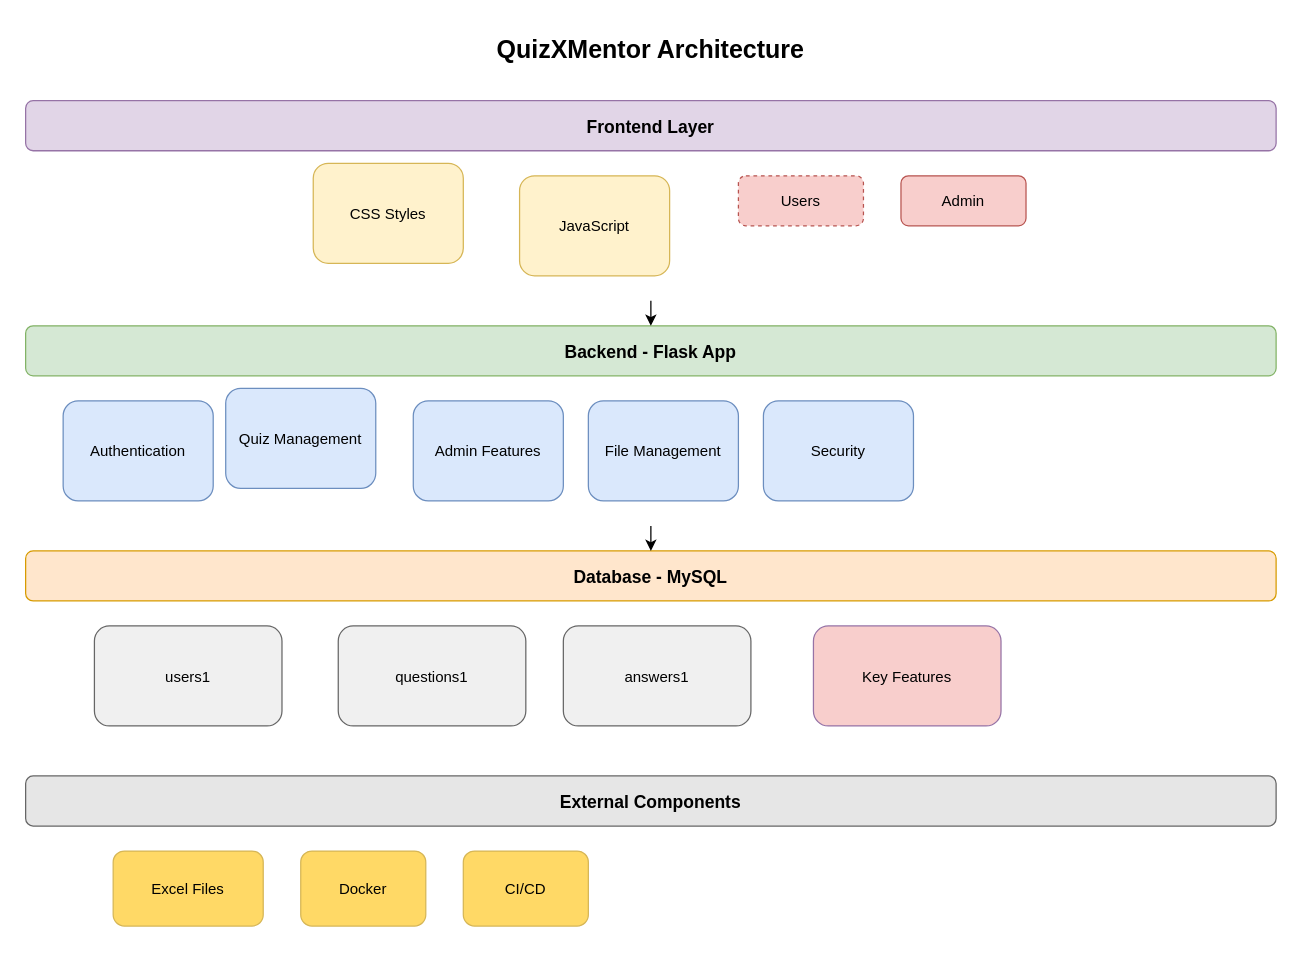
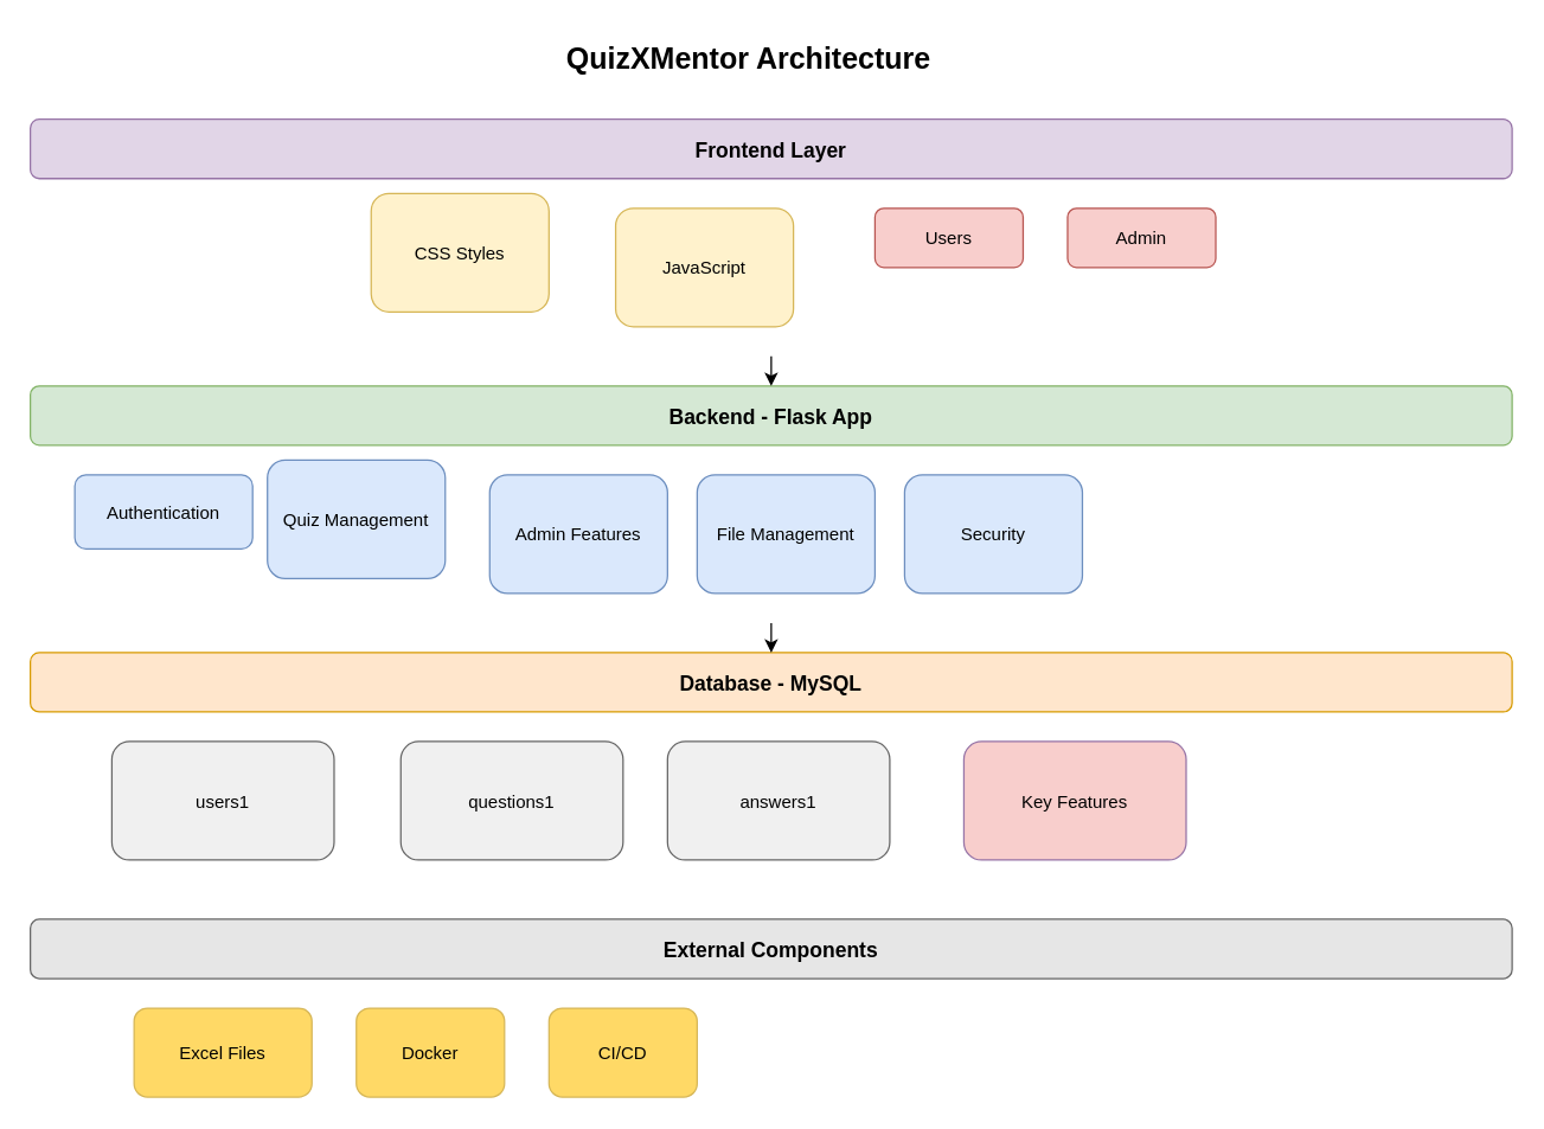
  <mxCell id="0" />
  <mxCell id="1" parent="0" />
- <mxCell id="2" value="QuizXMentor Architecture" style="text;fontSize=20;fontStyle=1;align=center;" vertex="1" parent="1"><mxGeometry x="370" y="20" width="300" height="30" as="geometry" /></mxCell>
+ <mxCell id="2" value="QuizXMentor Architecture" style="text;fontSize=20;fontStyle=1;align=center;" vertex="1" parent="1"><mxGeometry x="355" y="20" width="300" height="30" as="geometry" /></mxCell>
  <mxCell id="3" value="Frontend Layer" style="rounded=1;fillColor=#e1d5e7;strokeColor=#9673a6;fontSize=14;fontStyle=1;" vertex="1" parent="1"><mxGeometry x="20" y="80" width="1000" height="40" as="geometry" /></mxCell>
  <mxCell id="4" value="CSS Styles" style="rounded=1;fillColor=#fff2cc;strokeColor=#d6b656;" vertex="1" parent="1"><mxGeometry x="250" y="130" width="120" height="80" as="geometry" /></mxCell>
  <mxCell id="5" value="JavaScript" style="rounded=1;fillColor=#fff2cc;strokeColor=#d6b656;" vertex="1" parent="1"><mxGeometry x="415" y="140" width="120" height="80" as="geometry" /></mxCell>
- <mxCell id="6" value="Users" style="rounded=1;fillColor=#f8cecc;strokeColor=#b85450;dashed=1;" vertex="1" parent="1"><mxGeometry x="590" y="140" width="100" height="40" as="geometry" /></mxCell>
+ <mxCell id="6" value="Users" style="rounded=1;fillColor=#f8cecc;strokeColor=#b85450;" vertex="1" parent="1"><mxGeometry x="590" y="140" width="100" height="40" as="geometry" /></mxCell>
  <mxCell id="7" value="Admin" style="rounded=1;fillColor=#f8cecc;strokeColor=#b85450;" vertex="1" parent="1"><mxGeometry x="720" y="140" width="100" height="40" as="geometry" /></mxCell>
  <mxCell id="8" value="Backend - Flask App" style="rounded=1;fillColor=#d5e8d4;strokeColor=#82b366;fontSize=14;fontStyle=1;" vertex="1" parent="1"><mxGeometry x="20" y="260" width="1000" height="40" as="geometry" /></mxCell>
- <mxCell id="9" value="Authentication" style="rounded=1;fillColor=#dae8fc;strokeColor=#6c8ebf;" vertex="1" parent="1"><mxGeometry x="50" y="320" width="120" height="80" as="geometry" /></mxCell>
+ <mxCell id="9" value="Authentication" style="rounded=1;fillColor=#dae8fc;strokeColor=#6c8ebf;" vertex="1" parent="1"><mxGeometry x="50" y="320" width="120" height="50" as="geometry" /></mxCell>
  <mxCell id="10" value="Quiz Management" style="rounded=1;fillColor=#dae8fc;strokeColor=#6c8ebf;" vertex="1" parent="1"><mxGeometry x="180" y="310" width="120" height="80" as="geometry" /></mxCell>
  <mxCell id="11" value="Admin Features" style="rounded=1;fillColor=#dae8fc;strokeColor=#6c8ebf;" vertex="1" parent="1"><mxGeometry x="330" y="320" width="120" height="80" as="geometry" /></mxCell>
  <mxCell id="12" value="File Management" style="rounded=1;fillColor=#dae8fc;strokeColor=#6c8ebf;" vertex="1" parent="1"><mxGeometry x="470" y="320" width="120" height="80" as="geometry" /></mxCell>
  <mxCell id="13" value="Security" style="rounded=1;fillColor=#dae8fc;strokeColor=#6c8ebf;" vertex="1" parent="1"><mxGeometry x="610" y="320" width="120" height="80" as="geometry" /></mxCell>
  <mxCell id="14" value="Database - MySQL" style="rounded=1;fillColor=#ffe6cc;strokeColor=#d79b00;fontSize=14;fontStyle=1;" vertex="1" parent="1"><mxGeometry x="20" y="440" width="1000" height="40" as="geometry" /></mxCell>
  <mxCell id="15" value="users1" style="rounded=1;fillColor=#f0f0f0;strokeColor=#666666;" vertex="1" parent="1"><mxGeometry x="75" y="500" width="150" height="80" as="geometry" /></mxCell>
  <mxCell id="16" value="questions1" style="rounded=1;fillColor=#f0f0f0;strokeColor=#666666;" vertex="1" parent="1"><mxGeometry x="270" y="500" width="150" height="80" as="geometry" /></mxCell>
  <mxCell id="17" value="answers1" style="rounded=1;fillColor=#f0f0f0;strokeColor=#666666;" vertex="1" parent="1"><mxGeometry x="450" y="500" width="150" height="80" as="geometry" /></mxCell>
  <mxCell id="18" value="Key Features" style="rounded=1;fillColor=#f8cecc;strokeColor=#9673a6;" vertex="1" parent="1"><mxGeometry x="650" y="500" width="150" height="80" as="geometry" /></mxCell>
  <mxCell id="19" value="External Components" style="rounded=1;fillColor=#e6e6e6;strokeColor=#666666;fontSize=14;fontStyle=1;" vertex="1" parent="1"><mxGeometry x="20" y="620" width="1000" height="40" as="geometry" /></mxCell>
  <mxCell id="20" value="Excel Files" style="rounded=1;fillColor=#ffd966;strokeColor=#d6b656;" vertex="1" parent="1"><mxGeometry x="90" y="680" width="120" height="60" as="geometry" /></mxCell>
  <mxCell id="21" value="Docker" style="rounded=1;fillColor=#ffd966;strokeColor=#d6b656;" vertex="1" parent="1"><mxGeometry x="240" y="680" width="100" height="60" as="geometry" /></mxCell>
  <mxCell id="22" value="CI/CD" style="rounded=1;fillColor=#ffd966;strokeColor=#d6b656;" vertex="1" parent="1"><mxGeometry x="370" y="680" width="100" height="60" as="geometry" /></mxCell>
  <mxCell id="23" value="" style="endArrow=classic;" edge="1" parent="1"><mxGeometry width="50" height="50" relative="1" as="geometry"><mxPoint x="520" y="240" as="sourcePoint" /><mxPoint x="520" y="260" as="targetPoint" /></mxGeometry></mxCell>
  <mxCell id="24" value="" style="endArrow=classic;" edge="1" parent="1"><mxGeometry width="50" height="50" relative="1" as="geometry"><mxPoint x="520" y="420" as="sourcePoint" /><mxPoint x="520" y="440" as="targetPoint" /></mxGeometry></mxCell>
